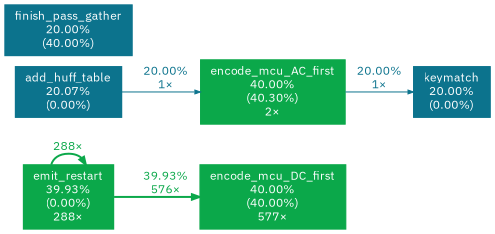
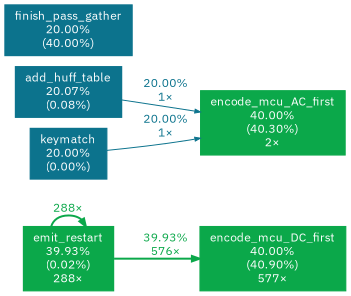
  digraph {
    fontname="IBM Plex Sans"
    nodesep=0.125
    rankdir=LR
    ranksep=0.25
    node [color="#0ba84a" fontcolor="#ffffff" fontname="IBM Plex Sans" fontsize=10.00 shape=box style=filled]
    edge [arrowsize=0.63 color="#0ba84a" fontcolor="#0ba84a" fontname="IBM Plex Sans" fontsize=10.00 labeldistance=1.60 penwidth=1.60]
-   n1 [height=0 label="encode_mcu_DC_first\n40.00%\n(40.00%)\n577×" width=0]
+   n1 [height=0 label="encode_mcu_DC_first\n40.00%\n(40.90%)\n577×" width=0]
    n2 [height=0 label="encode_mcu_AC_first\n40.00%\n(40.30%)\n2×" width=0]
-   n3 [height=0 label="emit_restart\n39.93%\n(0.00%)\n288×" width=0]
-   n4 [color="#0c738d" height=0 label="add_huff_table\n20.07%\n(0.00%)" width=0]
+   n3 [height=0 label="emit_restart\n39.93%\n(0.02%)\n288×" width=0]
+   n4 [color="#0c738d" height=0 label="add_huff_table\n20.07%\n(0.08%)" width=0]
    n5 [color="#0c738d" height=0 label="finish_pass_gather\n20.00%\n(40.00%)" width=0]
    n6 [color="#0c738d" height=0 label="keymatch\n20.00%\n(0.00%)" width=0]
    n3 -> n1 [label="39.93%\n576×"]
    n3 -> n3 [label="288×"]
    n4 -> n2 [arrowsize=0.45 color="#0c738d" fontcolor="#0c738d" label="20.00%\n1×" labeldistance=0.80 penwidth=0.80]
-   n2 -> n6 [arrowsize=0.45 color="#0c738d" fontcolor="#0c738d" label="20.00%\n1×" labeldistance=0.80 penwidth=0.80]
+   n6 -> n2 [arrowsize=0.45 color="#0c738d" fontcolor="#0c738d" label="20.00%\n1×" labeldistance=0.80 penwidth=0.80]
  }
